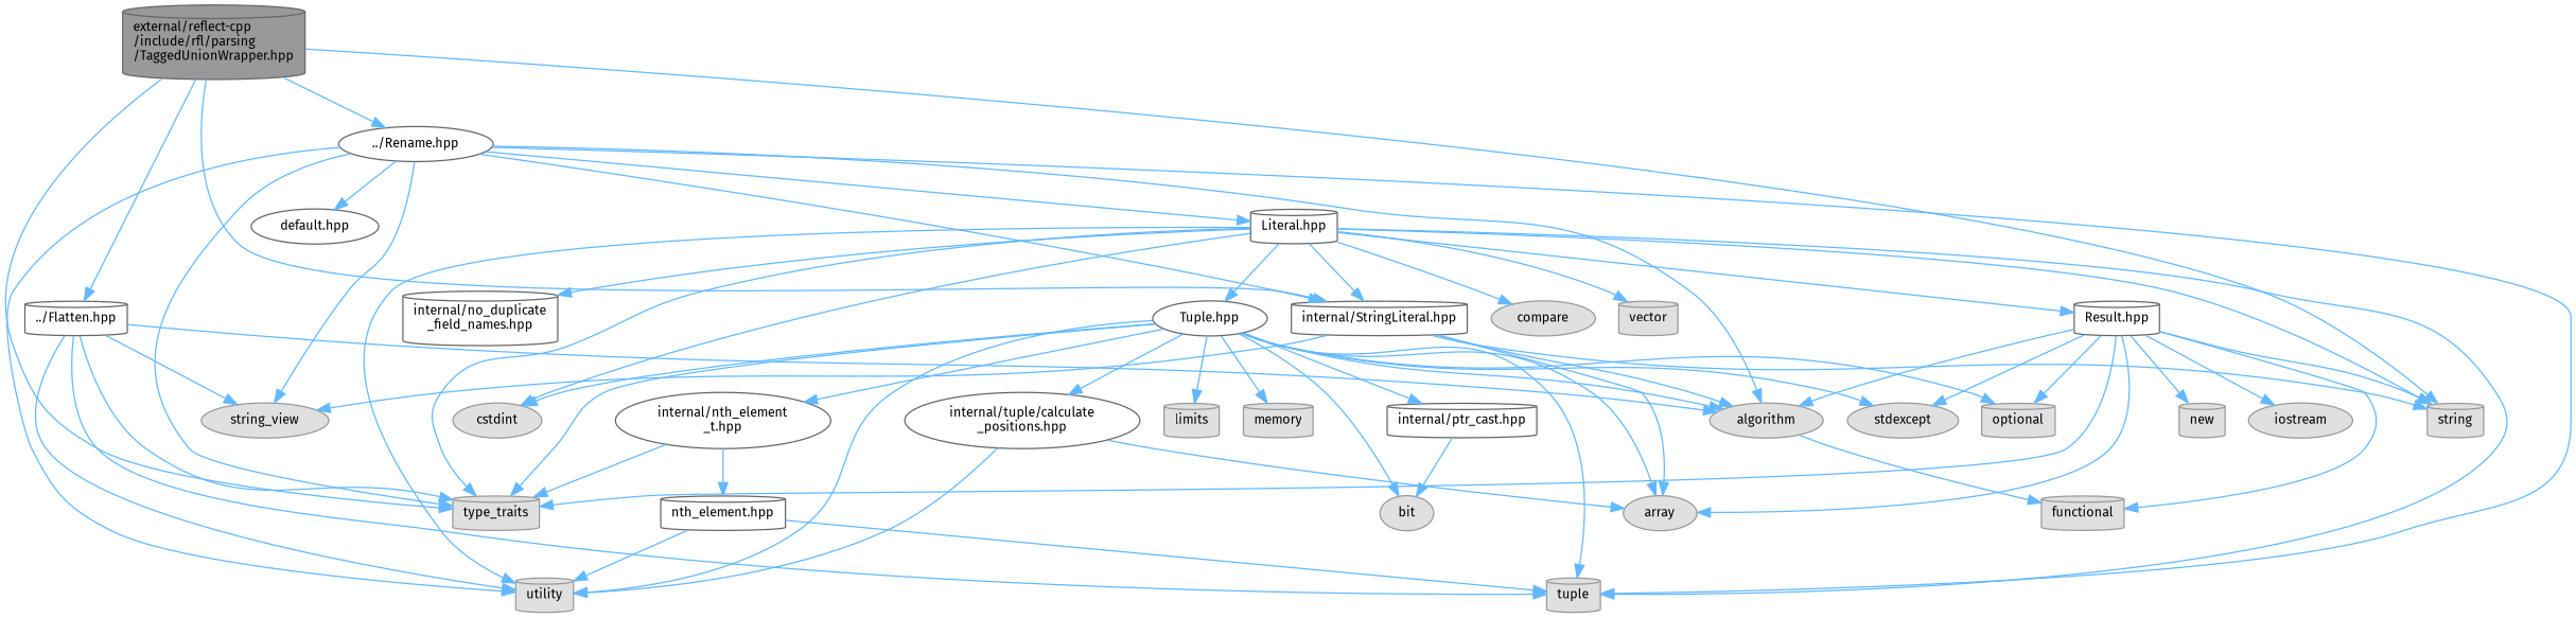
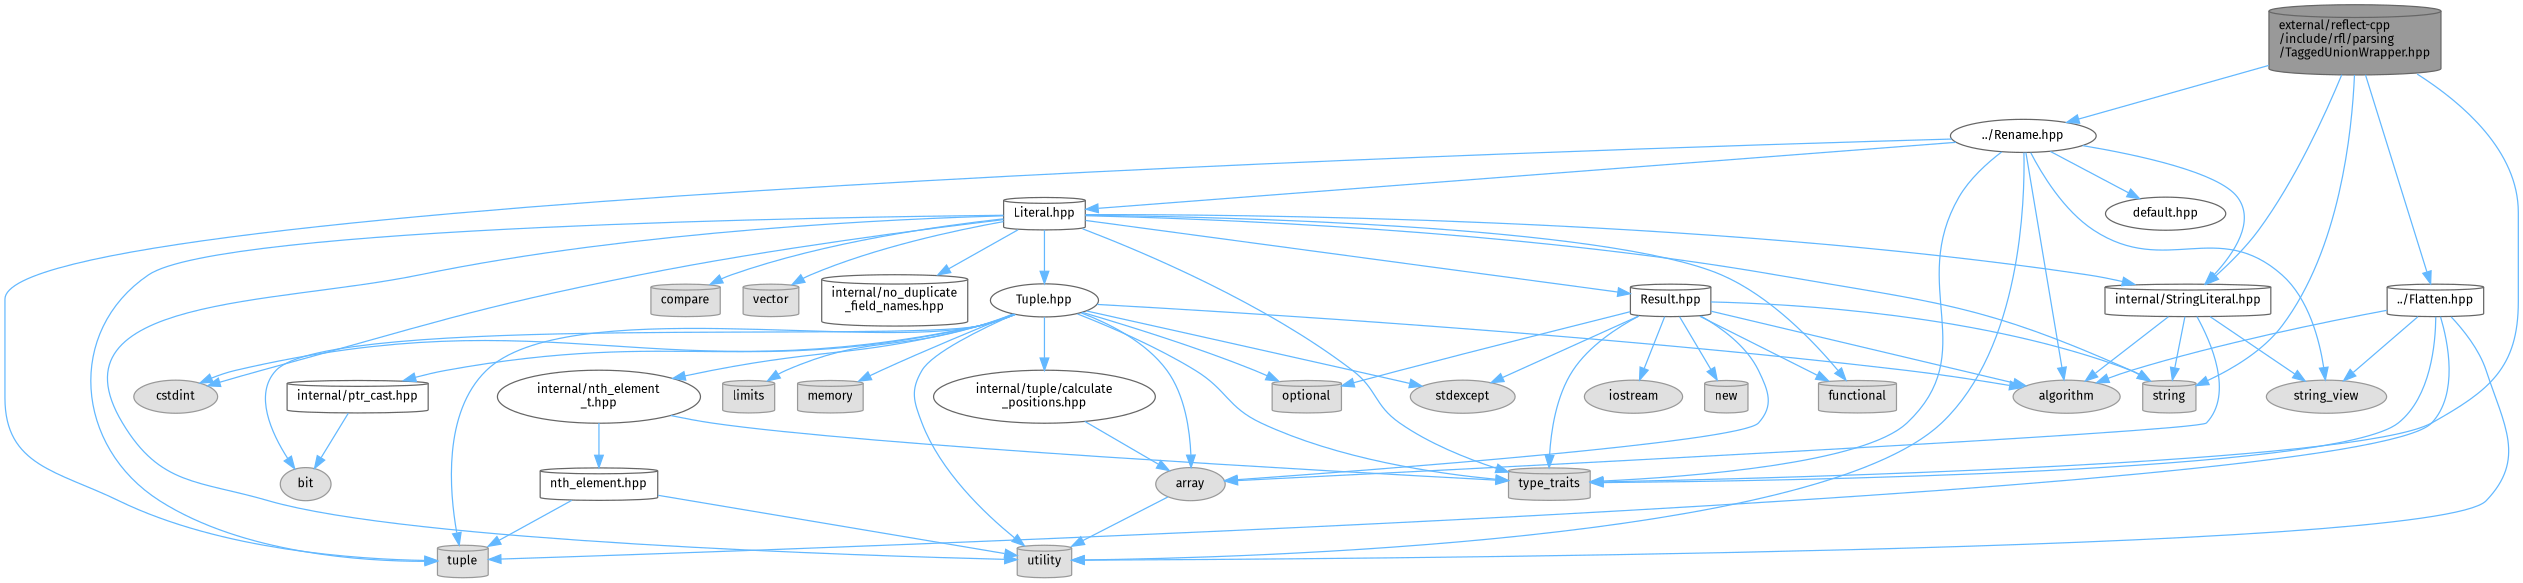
  digraph {
    fontname="Fira Sans"
    node [color=grey60 fillcolor="#E0E0E0" fontname="Fira Sans" fontsize=10 shape=cylinder style=filled]
    edge [color=steelblue1 fontname="Fira Sans" fontsize=10 labelfontname=Helvetica labelfontsize=10 style=solid]
    n1 [color=gray40 fillcolor=grey60 fontcolor=black height=0.2 label="external/reflect-cpp\l/include/rfl/parsing\l/TaggedUnionWrapper.hpp" width=0.4]
    n2 [height=0.2 label=string width=0.4]
    n3 [height=0.2 label=type_traits width=0.4]
    n4 [color=grey40 fillcolor=white height=0.2 label="../Flatten.hpp" width=0.4]
    n5 [color=grey40 fillcolor=white height=0.2 label="../Rename.hpp" shape=ellipse width=0.4]
    n6 [color=grey40 fillcolor=white height=0.2 label="internal/StringLiteral.hpp" width=0.4]
    n7 [height=0.2 label=algorithm shape=ellipse width=0.4]
    n8 [height=0.2 label=string_view shape=ellipse width=0.4]
    n9 [height=0.2 label=tuple width=0.4]
    n10 [height=0.2 label=utility width=0.4]
    n11 [color=grey40 fillcolor=white height=0.2 label="Literal.hpp" width=0.4]
    n12 [color=grey40 fillcolor=white height=0.2 label="default.hpp" shape=ellipse width=0.4]
    n13 [height=0.2 label=array shape=ellipse width=0.4]
-   n14 [height=0.2 label=compare shape=ellipse width=0.4]
+   n14 [height=0.2 label=compare width=0.4]
    n15 [height=0.2 label=cstdint shape=ellipse width=0.4]
    n16 [height=0.2 label=functional width=0.4]
    n17 [height=0.2 label=vector width=0.4]
    n18 [color=grey40 fillcolor=white height=0.2 label="Result.hpp" width=0.4]
    n19 [color=grey40 fillcolor=white height=0.2 label="Tuple.hpp" shape=ellipse width=0.4]
    n20 [color=grey40 fillcolor=white height=0.2 label="internal/no_duplicate\l_field_names.hpp" width=0.4]
    n21 [height=0.2 label=iostream shape=ellipse width=0.4]
    n22 [height=0.2 label=new width=0.4]
    n23 [height=0.2 label=optional width=0.4]
    n24 [height=0.2 label=stdexcept shape=ellipse width=0.4]
    n25 [height=0.2 label=bit shape=ellipse width=0.4]
    n26 [height=0.2 label=limits width=0.4]
    n27 [height=0.2 label=memory width=0.4]
    n28 [color=grey40 fillcolor=white height=0.2 label="internal/nth_element\l_t.hpp" shape=ellipse width=0.4]
    n29 [color=grey40 fillcolor=white height=0.2 label="internal/ptr_cast.hpp" width=0.4]
    n30 [color=grey40 fillcolor=white height=0.2 label="internal/tuple/calculate\l_positions.hpp" shape=ellipse width=0.4]
    n31 [color=grey40 fillcolor=white height=0.2 label="nth_element.hpp" width=0.4]
    n1 -> n2
    n1 -> n3
    n1 -> n4
    n1 -> n5
    n1 -> n6
    n4 -> n3
    n4 -> n7
    n4 -> n8
    n4 -> n9
    n4 -> n10
    n5 -> n3
    n5 -> n6
    n5 -> n7
    n5 -> n8
    n5 -> n9
    n5 -> n10
    n5 -> n11
    n5 -> n12
    n6 -> n2
    n6 -> n7
    n6 -> n8
    n6 -> n13
    n11 -> n2
    n11 -> n3
    n11 -> n6
    n11 -> n9
    n11 -> n10
    n11 -> n14
    n11 -> n15
-   n7 -> n16
+   n11 -> n16
    n11 -> n17
    n11 -> n18
    n11 -> n19
    n11 -> n20
    n18 -> n2
    n18 -> n3
    n18 -> n7
    n18 -> n13
    n18 -> n16
    n18 -> n21
    n18 -> n22
    n18 -> n23
    n18 -> n24
    n19 -> n3
    n19 -> n7
    n19 -> n9
    n19 -> n10
    n19 -> n13
    n19 -> n15
    n19 -> n23
    n19 -> n24
    n19 -> n25
    n19 -> n26
    n19 -> n27
    n19 -> n28
    n19 -> n29
    n19 -> n30
    n28 -> n3
    n28 -> n31
    n29 -> n25
-   n30 -> n10
+   n13 -> n10
    n30 -> n13
    n31 -> n9
    n31 -> n10
  }
